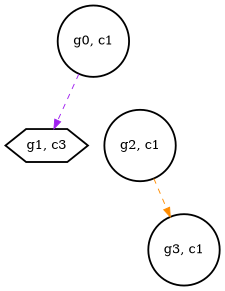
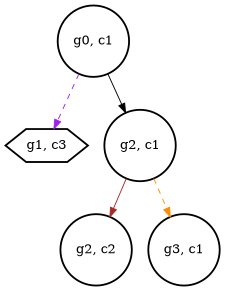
  digraph {
    rankdir=TB
    node [shape=circle style=bold]
    edge [style=dashed]
    n1 [label="g0, c1"]
    n2 [label="g1, c3" shape=hexagon]
    n3 [label="g2, c1"]
+   n4 [label="g2, c2"]
    n5 [label="g3, c1"]
    n1 -> n2 [color=purple]
+   n1 -> n3 [color=black style=solid]
+   n3 -> n4 [color=brown style=solid]
    n3 -> n5 [color=darkorange]
  }
